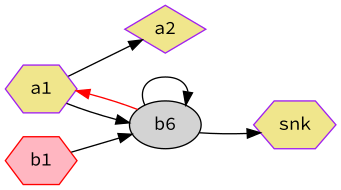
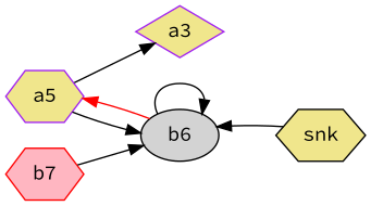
  digraph {
    fontname="Source Code Pro"
    rankdir=LR
    node [color=purple fillcolor=khaki fontname="Source Code Pro" shape=hexagon style=filled]
    edge [fontname="Source Code Pro"]
-   a1
-   a2 [shape=diamond]
+   a1 [label=a5]
+   a2 [shape=diamond label=a3]
    n3 [color=black fillcolor=lightgrey label=b6 shape=ellipse]
-   snk
-   b1 [color=red fillcolor=lightpink]
+   snk [color=black]
+   b1 [color=red fillcolor=lightpink label=b7]
    a1 -> a2
    a1 -> n3
    n3 -> a1 [color=red]
    n3 -> n3
-   n3 -> snk
+   snk -> n3
    b1 -> n3
  }
